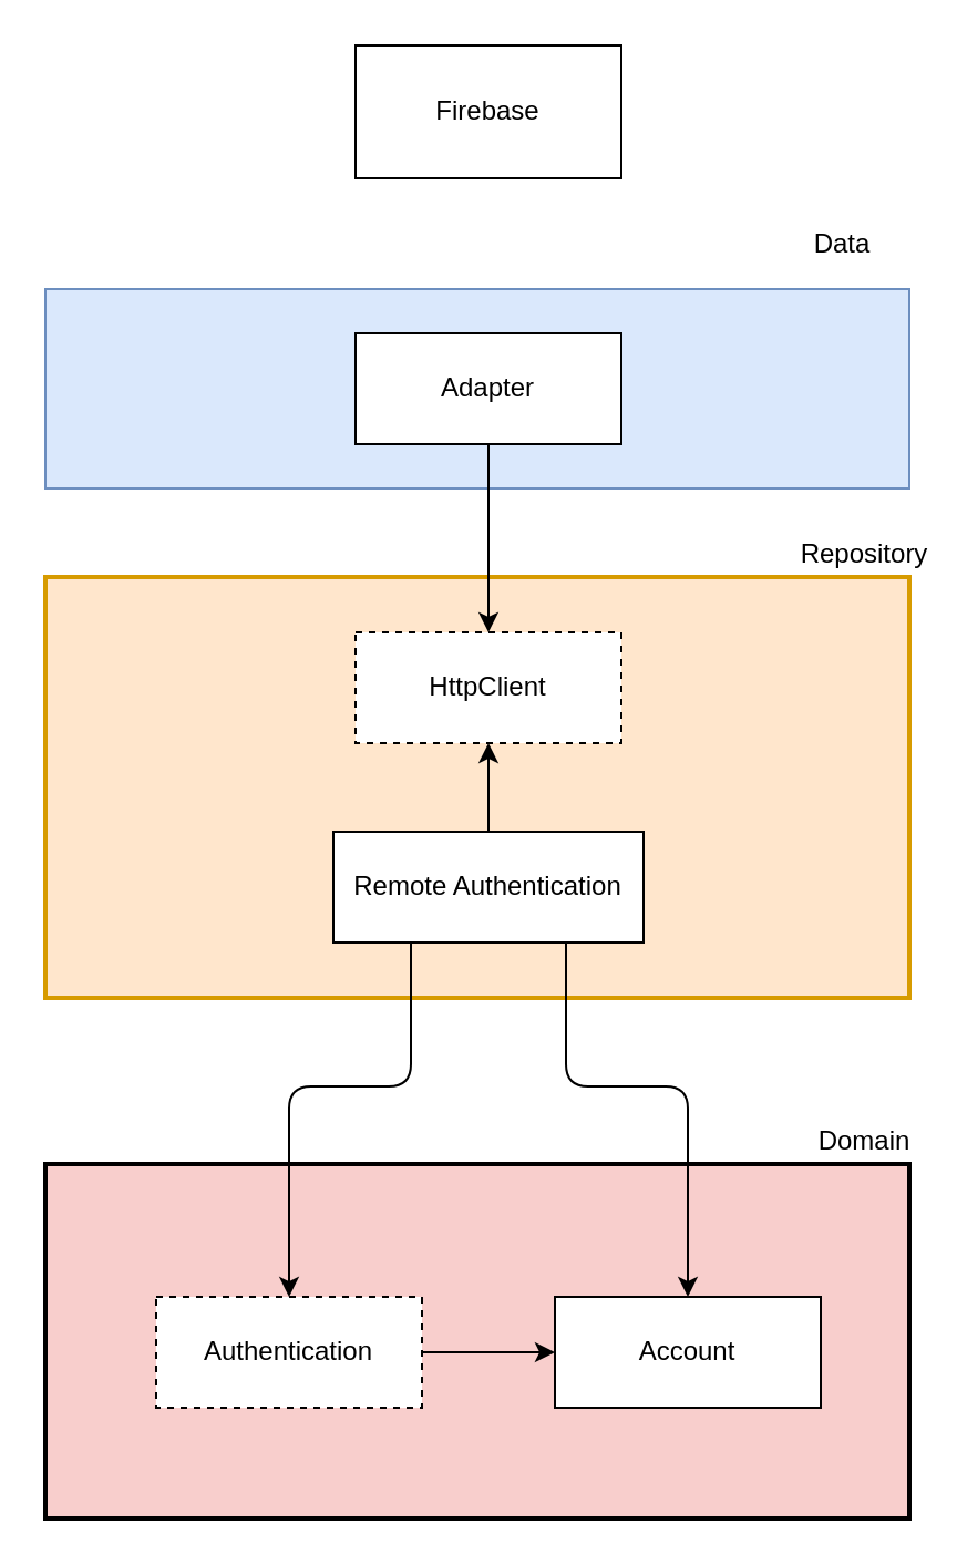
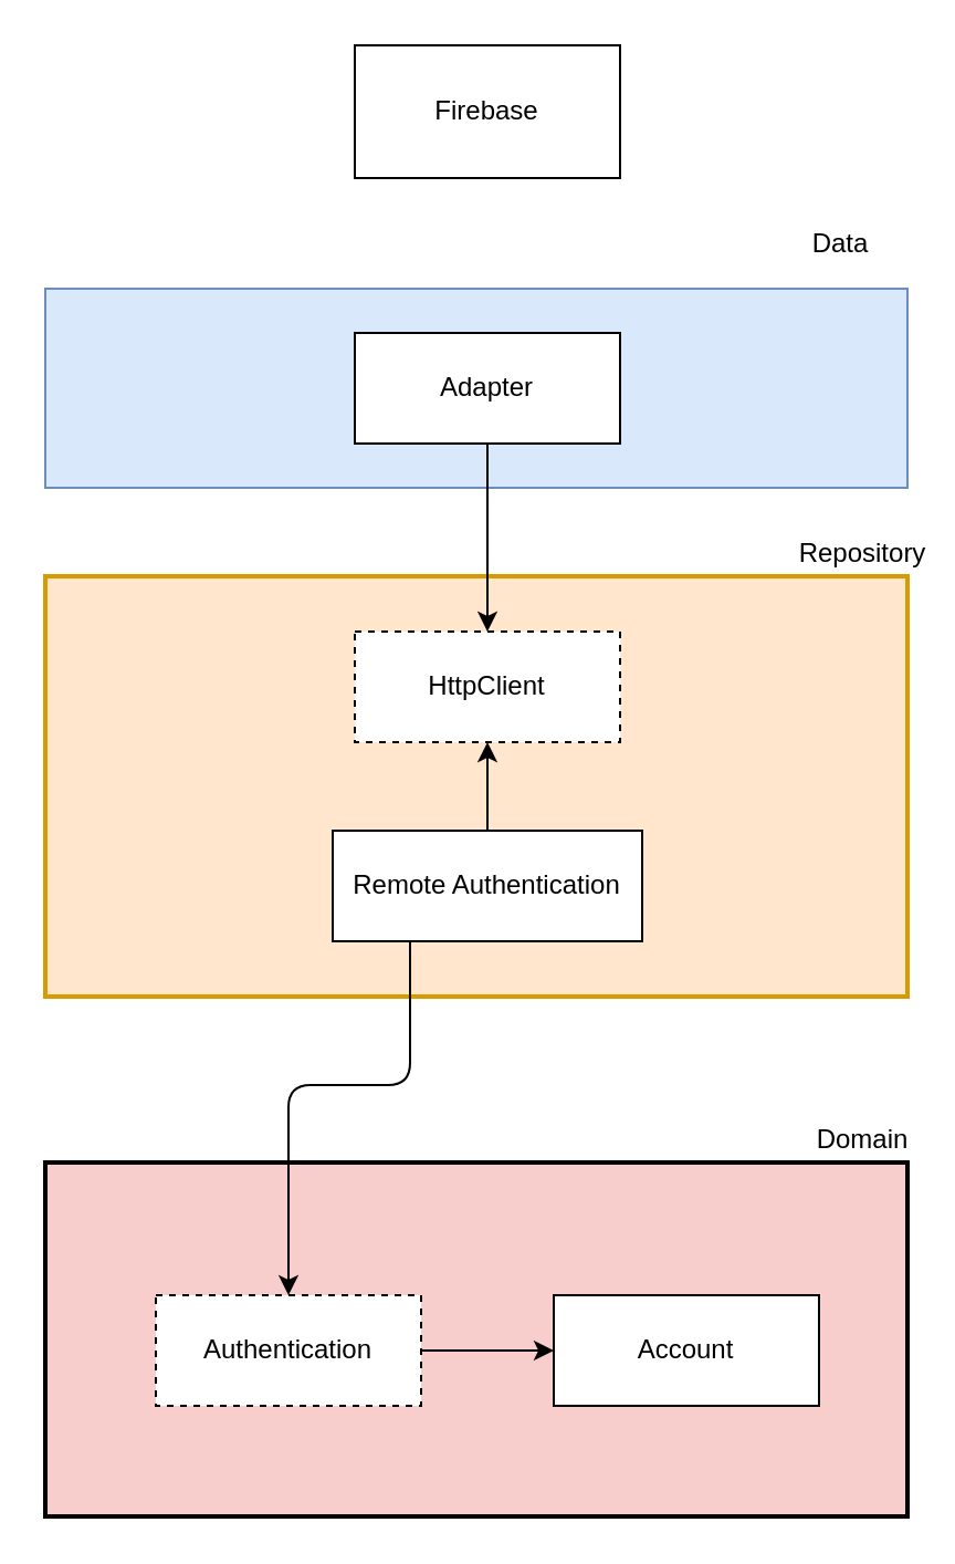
  <mxCell id="0" />
  <mxCell id="1" parent="0" />
  <mxCell id="2" value="" style="rounded=0;whiteSpace=wrap;html=1;fillColor=#f8cecc;strokeWidth=2;" vertex="1" parent="1"><mxGeometry x="20" y="525" width="390" height="160" as="geometry" /></mxCell>
  <mxCell id="3" value="Authentication" style="rounded=0;whiteSpace=wrap;html=1;dashed=1;" vertex="1" parent="1"><mxGeometry x="70" y="585" width="120" height="50" as="geometry" /></mxCell>
  <mxCell id="4" value="Account" style="rounded=0;whiteSpace=wrap;html=1;" vertex="1" parent="1"><mxGeometry x="250" y="585" width="120" height="50" as="geometry" /></mxCell>
  <mxCell id="5" value="" style="endArrow=classic;html=1;exitX=1;exitY=0.5;exitDx=0;exitDy=0;entryX=0;entryY=0.5;entryDx=0;entryDy=0;" edge="1" parent="1" source="3" target="4"><mxGeometry width="50" height="50" relative="1" as="geometry"><mxPoint x="240" y="615" as="sourcePoint" /><mxPoint x="290" y="565" as="targetPoint" /></mxGeometry></mxCell>
  <mxCell id="6" value="" style="rounded=0;whiteSpace=wrap;html=1;fillColor=#ffe6cc;strokeWidth=2;strokeColor=#d79b00;" vertex="1" parent="1"><mxGeometry x="20" y="260" width="390" height="190" as="geometry" /></mxCell>
  <mxCell id="7" value="Remote Authentication" style="rounded=0;whiteSpace=wrap;html=1;" vertex="1" parent="1"><mxGeometry x="150" y="375" width="140" height="50" as="geometry" /></mxCell>
  <mxCell id="8" value="HttpClient" style="rounded=0;whiteSpace=wrap;html=1;dashed=1;" vertex="1" parent="1"><mxGeometry x="160" y="285" width="120" height="50" as="geometry" /></mxCell>
  <mxCell id="9" value="Domain" style="text;html=1;strokeColor=none;fillColor=none;align=center;verticalAlign=middle;whiteSpace=wrap;rounded=0;" vertex="1" parent="1"><mxGeometry x="370" y="505" width="40" height="20" as="geometry" /></mxCell>
  <mxCell id="10" value="Repository" style="text;html=1;strokeColor=none;fillColor=none;align=center;verticalAlign=middle;whiteSpace=wrap;rounded=0;" vertex="1" parent="1"><mxGeometry x="370" y="240" width="40" height="20" as="geometry" /></mxCell>
  <mxCell id="11" value="" style="endArrow=classic;html=1;exitX=0.5;exitY=0;exitDx=0;exitDy=0;entryX=0.5;entryY=1;entryDx=0;entryDy=0;" edge="1" parent="1" source="7" target="8"><mxGeometry width="50" height="50" relative="1" as="geometry"><mxPoint x="220" y="360" as="sourcePoint" /><mxPoint x="270" y="310" as="targetPoint" /></mxGeometry></mxCell>
  <mxCell id="12" value="" style="endArrow=classic;html=1;exitX=0.25;exitY=1;exitDx=0;exitDy=0;entryX=0.5;entryY=0;entryDx=0;entryDy=0;" edge="1" parent="1" source="7" target="3"><mxGeometry width="50" height="50" relative="1" as="geometry"><mxPoint x="220" y="680" as="sourcePoint" /><mxPoint x="270" y="630" as="targetPoint" /><Array as="points"><mxPoint x="185" y="490" /><mxPoint x="130" y="490" /></Array></mxGeometry></mxCell>
- <mxCell id="13" value="" style="endArrow=classic;html=1;exitX=0.75;exitY=1;exitDx=0;exitDy=0;entryX=0.5;entryY=0;entryDx=0;entryDy=0;" edge="1" parent="1" source="7" target="4"><mxGeometry width="50" height="50" relative="1" as="geometry"><mxPoint x="220" y="680" as="sourcePoint" /><mxPoint x="270" y="630" as="targetPoint" /><Array as="points"><mxPoint x="255" y="490" /><mxPoint x="310" y="490" /></Array></mxGeometry></mxCell>
  <mxCell id="14" value="" style="rounded=0;whiteSpace=wrap;html=1;fillColor=#dae8fc;strokeColor=#6c8ebf;" vertex="1" parent="1"><mxGeometry x="20" y="130" width="390" height="90" as="geometry" /></mxCell>
  <mxCell id="15" value="Adapter" style="rounded=0;whiteSpace=wrap;html=1;" vertex="1" parent="1"><mxGeometry x="160" y="150" width="120" height="50" as="geometry" /></mxCell>
  <mxCell id="16" value="Data" style="text;html=1;strokeColor=none;fillColor=none;align=center;verticalAlign=middle;whiteSpace=wrap;rounded=0;" vertex="1" parent="1"><mxGeometry x="360" y="100" width="40" height="20" as="geometry" /></mxCell>
  <mxCell id="17" value="" style="endArrow=classic;html=1;exitX=0.5;exitY=1;exitDx=0;exitDy=0;entryX=0.5;entryY=0;entryDx=0;entryDy=0;" edge="1" parent="1" source="15" target="8"><mxGeometry width="50" height="50" relative="1" as="geometry"><mxPoint x="210" y="240" as="sourcePoint" /><mxPoint x="260" y="190" as="targetPoint" /></mxGeometry></mxCell>
  <mxCell id="18" value="Firebase" style="rounded=0;whiteSpace=wrap;html=1;" vertex="1" parent="1"><mxGeometry x="160" y="20" width="120" height="60" as="geometry" /></mxCell>
